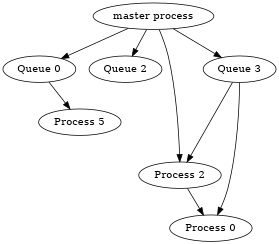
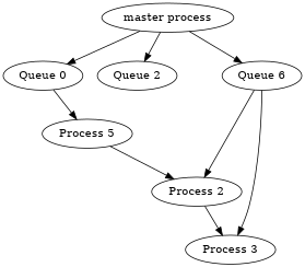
  digraph {
    n1 [label="Queue 0"]
    n2 [label="Queue 2"]
-   n3 [label="Queue 3"]
+   n3 [label="Queue 6"]
    n4 [label="Process 5"]
    n5 [label="Process 2"]
-   n6 [label="Process 0"]
+   n6 [label="Process 3"]
    n7 [label="master process"]
    subgraph sub_1 {
      rank=same
      n1
      n2
      n3
    }
    n1 -> n4
    n3 -> n5
    n3 -> n6
-   n7 -> n5
+   n4 -> n5
    n5 -> n6
    n7 -> n1
    n7 -> n2
    n7 -> n3
  }
